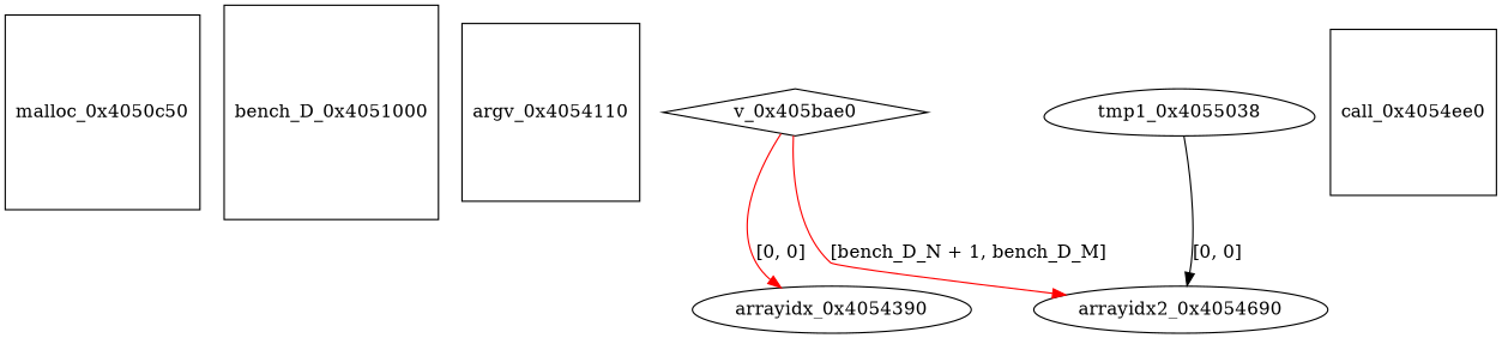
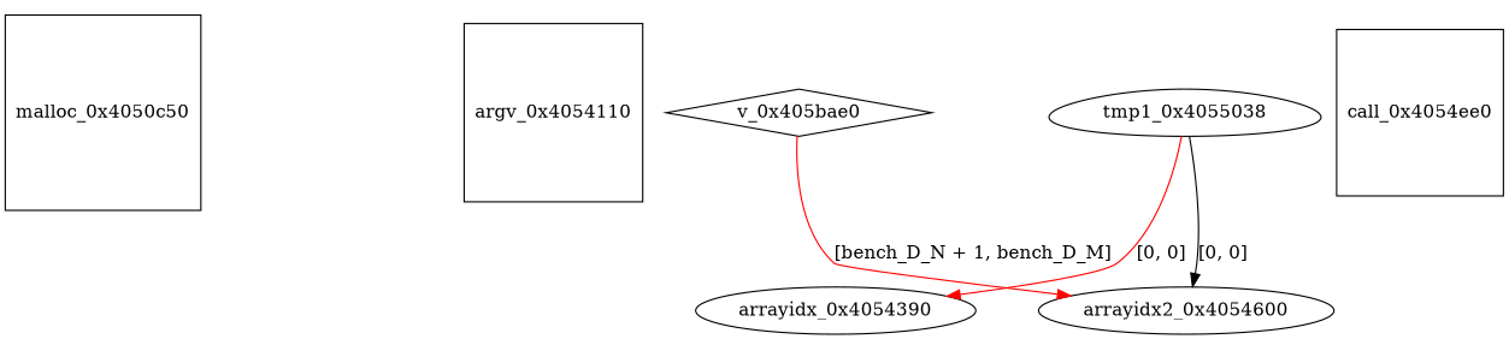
  digraph {
    node [shape=square]
    edge [color=red]
    malloc_0x4050c50
-   bench_D_0x4051000
    n3 [label=argv_0x4054110]
    arrayidx_0x4054390 [shape=ellipse]
    v_0x405bae0 [shape=diamond]
-   arrayidx2_0x4054690 [shape=ellipse]
+   arrayidx2_0x4054690 [shape=ellipse label=arrayidx2_0x4054600]
    call_0x4054ee0
    tmp1_0x4055038 [shape=egg]
-   v_0x405bae0 -> arrayidx_0x4054390 [label="[0, 0]"]
+   tmp1_0x4055038 -> arrayidx_0x4054390 [label="[0, 0]"]
    v_0x405bae0 -> arrayidx2_0x4054690 [label="[bench_D_N + 1, bench_D_M]"]
    tmp1_0x4055038 -> arrayidx2_0x4054690 [label="[0, 0]" color=""]
  }
